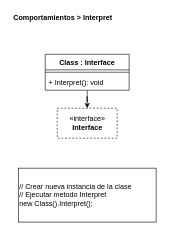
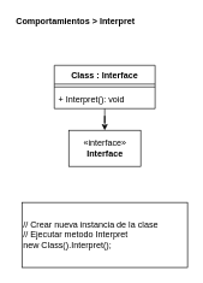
  <mxCell id="0" />
  <mxCell id="1" parent="0" />
  <mxCell id="2" value="// Crear nueva instancia de la clase&lt;br&gt;// Ejecutar metodo Interpret&lt;br&gt;new Class().Interpret();" style="rounded=0;whiteSpace=wrap;html=1;align=left;labelBackgroundColor=#ffffff;" parent="1" vertex="1"><mxGeometry x="30" y="280" width="230" height="90" as="geometry" /></mxCell>
  <mxCell id="3" value="&lt;b&gt;Comportamientos &amp;gt; Interpret&lt;br&gt;&lt;/b&gt;" style="text;html=1;align=left;verticalAlign=middle;resizable=0;points=[];autosize=1;" parent="1" vertex="1"><mxGeometry width="190" height="20" as="geometry" x="20" y="20" /></mxCell>
- <mxCell id="4" value="«interface»&lt;br&gt;&lt;b&gt;Interface&lt;/b&gt;" style="html=1;dashed=1;" parent="1" vertex="1"><mxGeometry x="95" y="180" width="100" height="50" as="geometry" /></mxCell>
+ <mxCell id="4" value="«interface»&lt;br&gt;&lt;b&gt;Interface&lt;/b&gt;" style="html=1;" parent="1" vertex="1"><mxGeometry x="95" y="180" width="100" height="50" as="geometry" /></mxCell>
  <mxCell id="5" style="edgeStyle=orthogonalEdgeStyle;rounded=0;orthogonalLoop=1;jettySize=auto;html=1;entryX=0.5;entryY=0;entryDx=0;entryDy=0;" parent="1" source="6" target="4" edge="1"><mxGeometry relative="1" as="geometry" /></mxCell>
  <mxCell id="6" value="Class : Interface" style="swimlane;fontStyle=1;align=center;verticalAlign=top;childLayout=stackLayout;horizontal=1;startSize=26;horizontalStack=0;resizeParent=1;resizeParentMax=0;resizeLast=0;collapsible=1;marginBottom=0;" parent="1" vertex="1"><mxGeometry x="75" y="90" width="140" height="60" as="geometry" /></mxCell>
  <mxCell id="7" value="" style="line;strokeWidth=1;fillColor=none;align=left;verticalAlign=middle;spacingTop=-1;spacingLeft=3;spacingRight=3;rotatable=0;labelPosition=right;points=[];portConstraint=eastwest;" parent="6" vertex="1"><mxGeometry y="26" width="140" height="8" as="geometry" /></mxCell>
  <mxCell id="8" value="+ Interpret(): void" style="text;strokeColor=none;fillColor=none;align=left;verticalAlign=top;spacingLeft=4;spacingRight=4;overflow=hidden;rotatable=0;points=[[0,0.5],[1,0.5]];portConstraint=eastwest;" parent="6" vertex="1"><mxGeometry y="34" width="140" height="26" as="geometry" /></mxCell>
